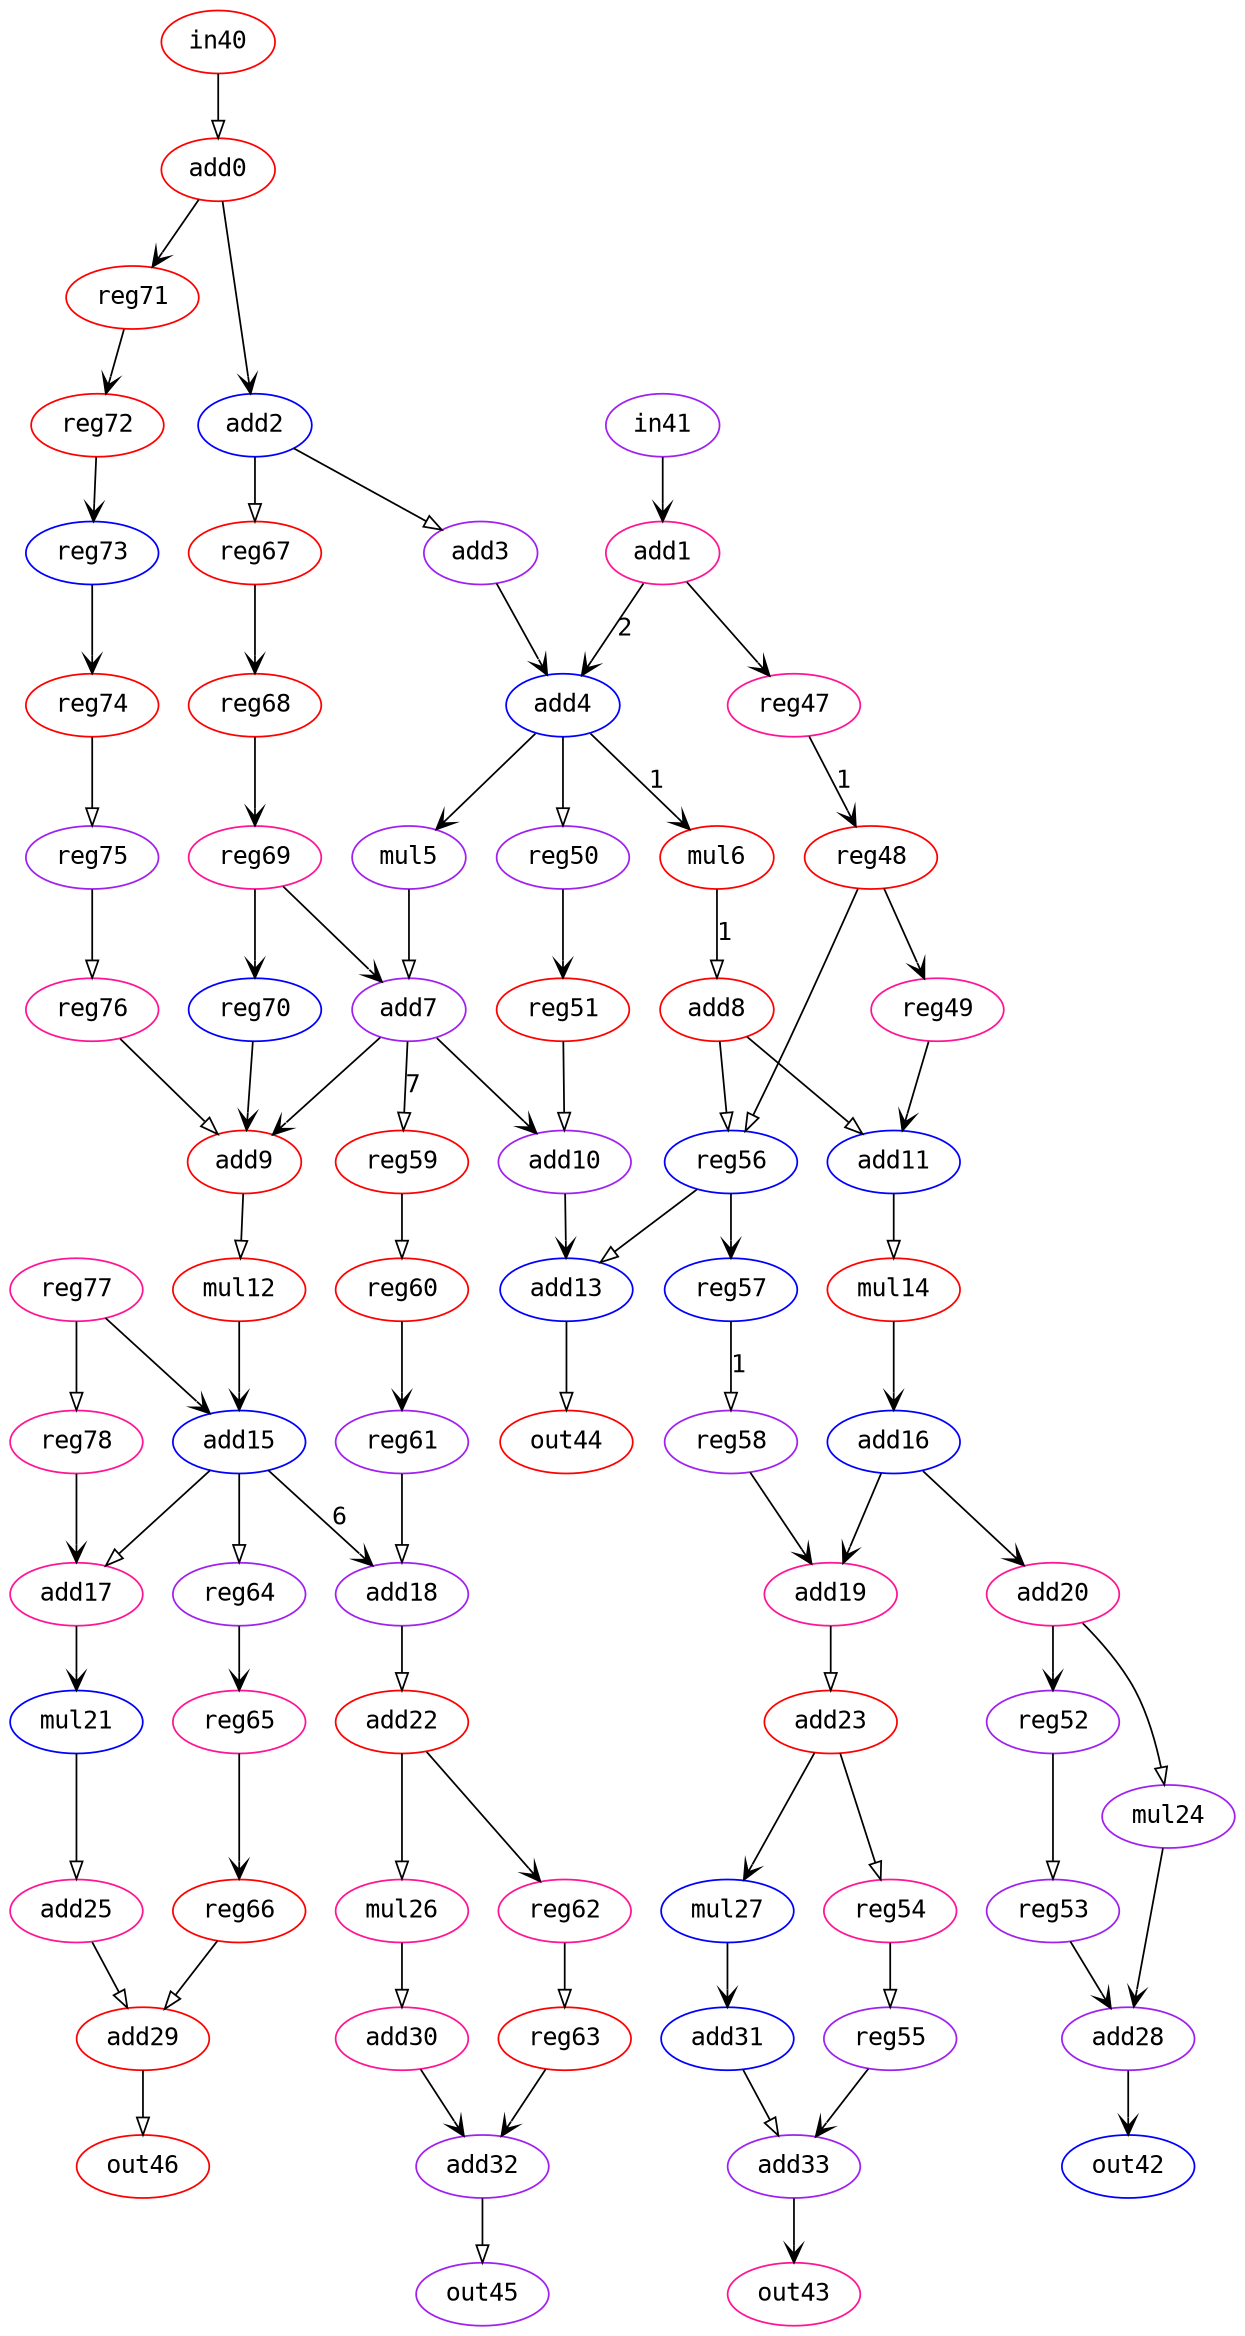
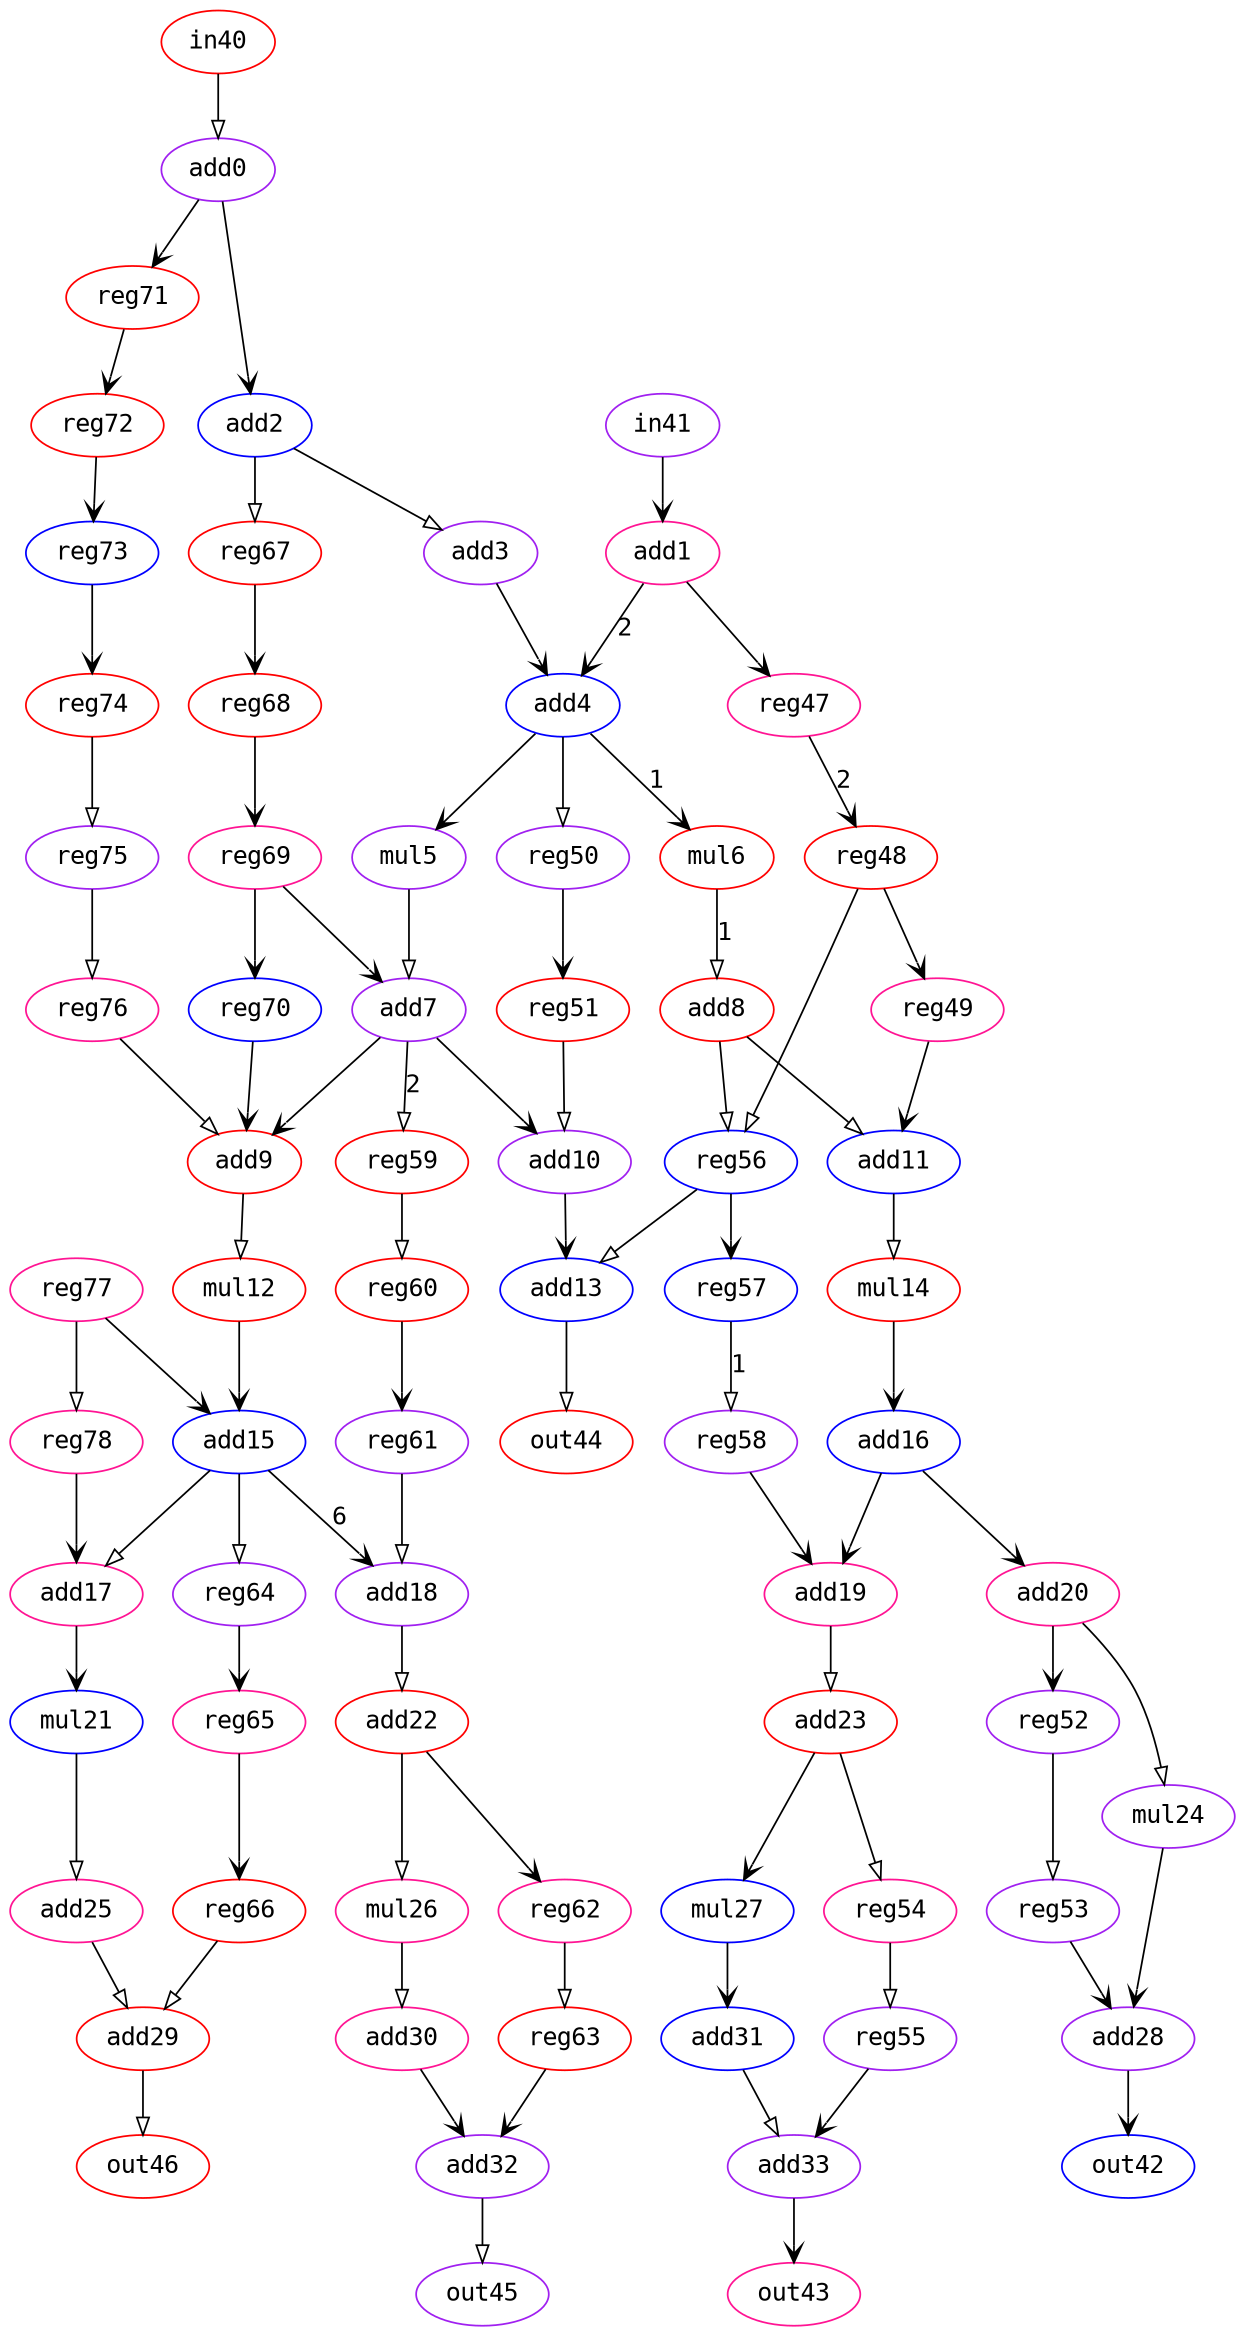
  strict digraph {
    fontname="DejaVu Sans Mono"
    node [alap=12 asap=12 color=red fontname="DejaVu Sans Mono" op=reg]
    edge [arrowhead=vee fontname="DejaVu Sans Mono" port=0 w=0]
-   n1 [alap=1 asap=1 label=add0 op=addi value=2]
+   n1 [alap=1 asap=1 color=purple label=add0 op=addi value=2]
    n2 [alap=2 asap=2 color=blue label=add2 op=addi value=2]
    n3 [alap=2 asap=2 label=reg71]
    n4 [alap=3 asap=3 color=purple label=add3 op=addi value=2]
    n5 [alap=3 asap=3 label=reg67]
    n6 [alap=3 asap=3 label=reg72]
    n7 [alap=3 asap=1 color=deeppink label=add1 op=addi value=2]
    n8 [alap=4 asap=4 color=blue label=add4 op=add]
    n9 [alap=4 asap=2 color=deeppink label=reg47]
    n10 [alap=5 asap=5 color=purple label=mul5 op=muli value=2]
    n11 [alap=5 asap=5 label=mul6 op=muli value=2]
    n12 [alap=5 asap=5 color=purple label=reg50]
    n13 [alap=5 asap=3 label=reg48]
    n14 [alap=4 asap=4 label=reg68]
    n15 [alap=6 asap=6 color=purple label=add7 op=add]
    n16 [alap=6 asap=6 label=add8 op=add]
    n17 [alap=6 asap=6 label=reg51]
    n18 [alap=7 asap=7 label=add9 op=add]
    n19 [alap=7 asap=7 color=purple label=add10 op=add]
    n20 [alap=7 asap=7 label=reg59]
    n21 [alap=7 asap=7 color=blue label=add11 op=add]
    n22 [alap=7 asap=7 color=blue label=reg56]
    n23 [alap=8 asap=8 label=mul12 op=muli value=2]
    n24 [alap=8 asap=8 color=blue label=add13 op=add]
    n25 [alap=8 asap=8 label=reg60]
    n26 [alap=8 asap=8 label=mul14 op=muli value=2]
    n27 [alap=8 asap=8 color=blue label=reg57]
    n28 [alap=9 asap=9 color=blue label=add15 op=add]
    n29 [alap=9 asap=9 label=out44 op=out]
    n30 [alap=9 asap=9 color=blue label=add16 op=addi value=2]
    n31 [alap=10 asap=10 color=deeppink label=add17 op=add]
    n32 [alap=10 asap=10 color=purple label=add18 op=add]
    n33 [alap=10 asap=10 color=purple label=reg64]
    n34 [alap=10 asap=10 color=deeppink label=add19 op=add]
    n35 [alap=10 asap=10 color=deeppink label=add20 op=addi value=2]
    n36 [alap=11 asap=11 color=blue label=mul21 op=muli value=2]
    n37 [alap=11 asap=11 label=add22 op=addi value=2]
    n38 [alap=11 asap=11 color=deeppink label=reg65]
    n39 [alap=11 asap=11 label=add23 op=addi value=2]
    n40 [alap=10 asap=10 color=purple label=reg52]
    n41 [alap=11 asap=11 color=purple label=mul24 op=muli value=2]
    n42 [alap=11 asap=11 color=purple label=reg53]
    n43 [color=deeppink label=add25 op=addi value=2]
    n44 [color=deeppink label=mul26 op=muli value=2]
    n45 [color=deeppink label=reg62]
    n46 [color=blue label=mul27 op=muli value=2]
    n47 [color=deeppink label=reg54]
    n48 [color=purple label=add28 op=add]
    n49 [alap=13 asap=13 label=add29 op=add]
    n50 [alap=13 asap=13 color=deeppink label=add30 op=addi value=2]
    n51 [alap=13 asap=13 label=reg63]
    n52 [alap=13 asap=13 color=blue label=add31 op=addi value=2]
    n53 [alap=13 asap=13 color=purple label=reg55]
    n54 [alap=13 asap=13 color=blue label=out42 op=out]
    n55 [alap=14 asap=14 label=out46 op=out]
    n56 [alap=14 asap=14 color=purple label=add32 op=add]
    n57 [alap=14 asap=14 color=purple label=add33 op=add]
    n58 [alap=15 asap=15 color=purple label=out45 op=out]
    n59 [alap=15 asap=15 color=deeppink label=out43 op=out]
    n60 [alap=0 asap=0 label=in40 op=in]
    n61 [alap=2 asap=0 color=purple label=in41 op=in]
    n62 [alap=6 asap=4 color=deeppink label=reg49]
    n63 [alap=9 asap=9 color=purple label=reg58]
    n64 [alap=9 asap=9 color=purple label=reg61]
    n65 [label=reg66]
    n66 [alap=5 asap=5 color=deeppink label=reg69]
    n67 [alap=6 asap=6 color=blue label=reg70]
    n68 [alap=4 asap=4 color=blue label=reg73]
    n69 [alap=5 asap=5 label=reg74]
    n70 [alap=6 asap=6 color=purple label=reg75]
    n71 [alap=7 asap=7 color=deeppink label=reg76]
    n72 [alap=8 asap=8 color=deeppink label=reg77]
    n73 [alap=9 asap=9 color=deeppink label=reg78]
    n1 -> n2
    n1 -> n3
    n2 -> n4 [arrowhead=onormal]
    n2 -> n5 [arrowhead=onormal]
    n3 -> n6
    n4 -> n8 [port=1]
    n5 -> n14
    n6 -> n68
    n7 -> n8 [label=2 w=1]
    n7 -> n9
    n8 -> n10
    n8 -> n11 [label=1 w=1]
    n8 -> n12 [arrowhead=onormal]
-   n9 -> n13 [label=1 w=1]
+   n9 -> n13 [label=2 w=1]
    n10 -> n15 [arrowhead=onormal]
    n11 -> n16 [arrowhead=onormal label=1 w=1]
    n12 -> n17
    n13 -> n22 [arrowhead=onormal port=1]
    n13 -> n62
    n14 -> n66
    n15 -> n18
    n15 -> n19
-   n15 -> n20 [arrowhead=onormal label=7 w=2]
+   n15 -> n20 [arrowhead=onormal label=2 w=2]
    n16 -> n21 [arrowhead=onormal]
    n16 -> n22 [arrowhead=onormal]
    n17 -> n19 [arrowhead=onormal port=1]
    n18 -> n23 [arrowhead=onormal]
    n19 -> n24
    n20 -> n25 [arrowhead=onormal]
    n21 -> n26 [arrowhead=onormal]
    n22 -> n24 [arrowhead=onormal port=1]
    n22 -> n27
    n23 -> n28
    n24 -> n29 [arrowhead=onormal]
    n25 -> n64
    n26 -> n30
    n27 -> n63 [arrowhead=onormal label=1 w=2]
    n28 -> n31 [arrowhead=onormal]
    n28 -> n32 [label=6 w=2]
    n28 -> n33 [arrowhead=onormal]
    n30 -> n34
    n30 -> n35
    n31 -> n36
    n32 -> n37 [arrowhead=onormal]
    n33 -> n38
    n34 -> n39 [arrowhead=onormal]
    n35 -> n40
    n35 -> n41 [arrowhead=onormal]
    n36 -> n43 [arrowhead=onormal]
    n37 -> n44 [arrowhead=onormal]
    n37 -> n45
    n38 -> n65
    n39 -> n46
    n39 -> n47 [arrowhead=onormal]
    n40 -> n42 [arrowhead=onormal]
    n41 -> n48
    n42 -> n48 [port=1]
    n43 -> n49 [arrowhead=onormal]
    n44 -> n50 [arrowhead=onormal]
    n45 -> n51 [arrowhead=onormal]
    n46 -> n52
    n47 -> n53 [arrowhead=onormal]
    n48 -> n54
    n49 -> n55 [arrowhead=onormal]
    n50 -> n56
    n51 -> n56 [port=1]
    n52 -> n57 [arrowhead=onormal]
    n53 -> n57 [port=1]
    n56 -> n58 [arrowhead=onormal]
    n57 -> n59
    n60 -> n1 [arrowhead=onormal]
    n61 -> n7
    n62 -> n21 [port=1]
    n63 -> n34 [port=1]
    n64 -> n32 [arrowhead=onormal port=1]
    n65 -> n49 [arrowhead=onormal port=1]
    n66 -> n15 [port=1]
    n66 -> n67
    n67 -> n18 [port=1]
    n68 -> n69
    n69 -> n70 [arrowhead=onormal]
    n70 -> n71 [arrowhead=onormal]
    n71 -> n18 [arrowhead=onormal]
    n72 -> n28 [port=1]
    n72 -> n73 [arrowhead=onormal]
    n73 -> n31 [port=1]
  }
